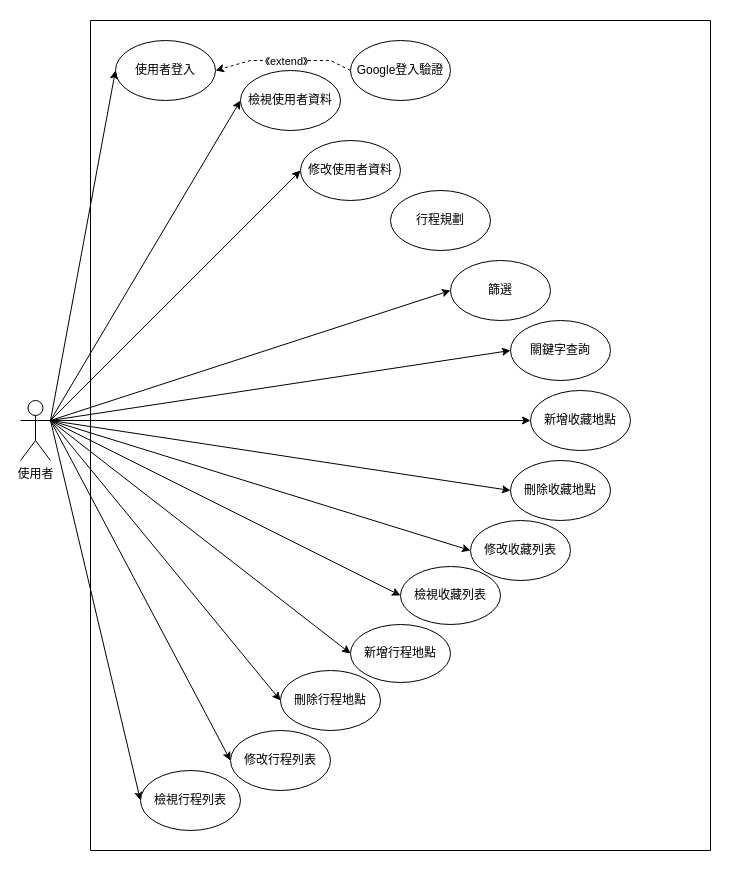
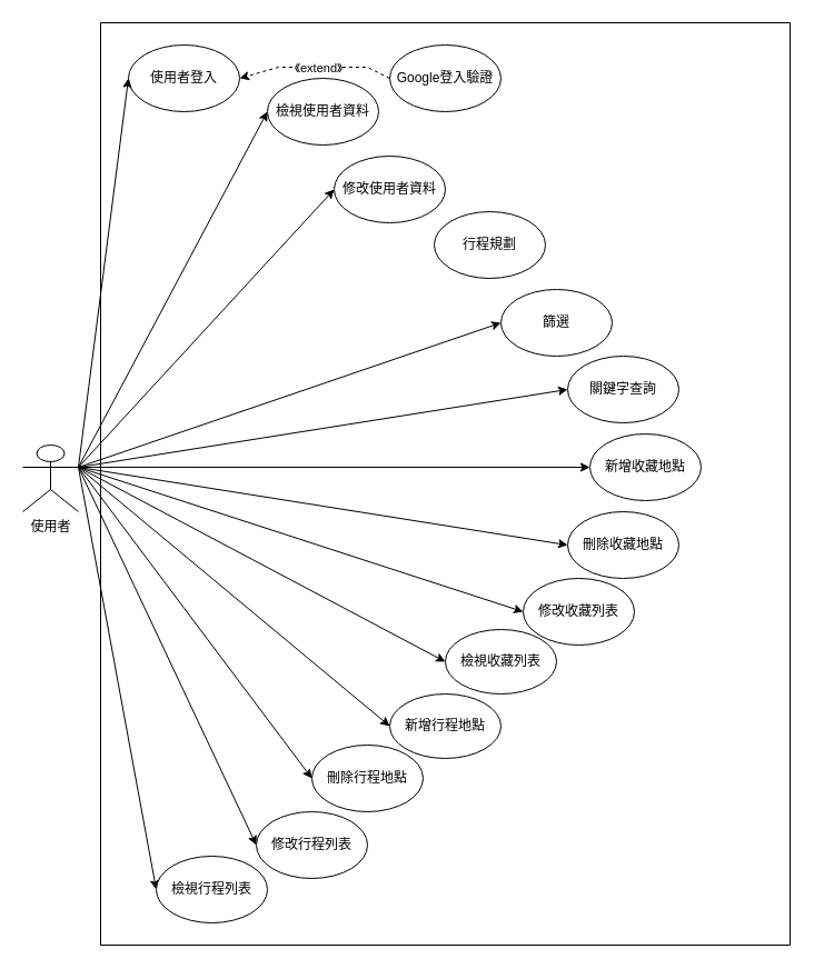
  <mxCell id="0" />
  <mxCell id="1" parent="0" />
- <mxCell id="2" value="使用者" style="shape=umlActor;verticalLabelPosition=bottom;verticalAlign=top;html=1;outlineConnect=0;" parent="1" vertex="1"><mxGeometry x="20" y="400" width="30" height="60" as="geometry" /></mxCell>
+ <mxCell id="2" value="使用者" style="shape=umlActor;verticalLabelPosition=bottom;verticalAlign=top;html=1;outlineConnect=0;" parent="1" vertex="1"><mxGeometry x="20" y="400" width="50" height="60" as="geometry" /></mxCell>
  <mxCell id="3" value="使用者登入" style="ellipse;whiteSpace=wrap;html=1;" parent="1" vertex="1"><mxGeometry x="115" y="40" width="100" height="60" as="geometry" /></mxCell>
  <mxCell id="4" value="" style="endArrow=classic;html=1;rounded=0;exitX=0;exitY=0.5;exitDx=0;exitDy=0;entryX=1;entryY=0.5;entryDx=0;entryDy=0;dashed=1;" parent="1" source="24" target="3" edge="1"><mxGeometry width="50" height="50" relative="1" as="geometry"><mxPoint x="250" y="100" as="sourcePoint" /><mxPoint x="300" y="50" as="targetPoint" /><Array as="points"><mxPoint x="330" y="60" /><mxPoint x="290" y="60" /><mxPoint x="250" y="60" /></Array></mxGeometry></mxCell>
  <mxCell id="5" value="《extend》" style="edgeLabel;html=1;align=center;verticalAlign=middle;resizable=0;points=[];" parent="4" vertex="1" connectable="0"><mxGeometry x="-0.03" relative="1" as="geometry"><mxPoint as="offset" /></mxGeometry></mxCell>
  <mxCell id="6" value="" style="endArrow=classic;html=1;rounded=0;entryX=0;entryY=0.5;entryDx=0;entryDy=0;exitX=1;exitY=0.333;exitDx=0;exitDy=0;exitPerimeter=0;" parent="1" source="2" target="3" edge="1"><mxGeometry width="50" height="50" relative="1" as="geometry"><mxPoint x="50" y="810" as="sourcePoint" /><mxPoint x="260" y="200" as="targetPoint" /></mxGeometry></mxCell>
  <mxCell id="7" value="" style="endArrow=classic;html=1;rounded=0;entryX=0;entryY=0.5;entryDx=0;entryDy=0;exitX=1;exitY=0.333;exitDx=0;exitDy=0;exitPerimeter=0;" parent="1" source="2" target="20" edge="1"><mxGeometry width="50" height="50" relative="1" as="geometry"><mxPoint x="50" y="810" as="sourcePoint" /><mxPoint x="260" y="200" as="targetPoint" /></mxGeometry></mxCell>
  <mxCell id="8" value="" style="endArrow=classic;html=1;rounded=0;entryX=0;entryY=0.5;entryDx=0;entryDy=0;exitX=1;exitY=0.333;exitDx=0;exitDy=0;exitPerimeter=0;" parent="1" source="2" target="21" edge="1"><mxGeometry width="50" height="50" relative="1" as="geometry"><mxPoint x="50" y="810" as="sourcePoint" /><mxPoint x="260" y="200" as="targetPoint" /></mxGeometry></mxCell>
  <mxCell id="9" value="" style="endArrow=classic;html=1;rounded=0;entryX=0;entryY=0.5;entryDx=0;entryDy=0;exitX=1;exitY=0.333;exitDx=0;exitDy=0;exitPerimeter=0;" parent="1" source="2" target="29" edge="1"><mxGeometry width="50" height="50" relative="1" as="geometry"><mxPoint x="50" y="810" as="sourcePoint" /><mxPoint x="260" y="630" as="targetPoint" /></mxGeometry></mxCell>
  <mxCell id="10" value="" style="endArrow=classic;html=1;rounded=0;exitX=1;exitY=0.333;exitDx=0;exitDy=0;exitPerimeter=0;entryX=0;entryY=0.5;entryDx=0;entryDy=0;" parent="1" source="2" target="30" edge="1"><mxGeometry width="50" height="50" relative="1" as="geometry"><mxPoint x="210" y="680" as="sourcePoint" /><mxPoint x="260" y="630" as="targetPoint" /></mxGeometry></mxCell>
  <mxCell id="11" value="" style="endArrow=classic;html=1;rounded=0;entryX=0;entryY=0.5;entryDx=0;entryDy=0;exitX=1;exitY=0.333;exitDx=0;exitDy=0;exitPerimeter=0;" parent="1" source="2" target="31" edge="1"><mxGeometry width="50" height="50" relative="1" as="geometry"><mxPoint x="50" y="810" as="sourcePoint" /><mxPoint x="260" y="1040" as="targetPoint" /></mxGeometry></mxCell>
  <mxCell id="12" value="" style="endArrow=classic;html=1;rounded=0;exitX=1;exitY=0.333;exitDx=0;exitDy=0;exitPerimeter=0;entryX=0;entryY=0.5;entryDx=0;entryDy=0;" parent="1" source="2" target="32" edge="1"><mxGeometry width="50" height="50" relative="1" as="geometry"><mxPoint x="210" y="1090" as="sourcePoint" /><mxPoint x="260" y="1040" as="targetPoint" /></mxGeometry></mxCell>
  <mxCell id="13" value="" style="endArrow=classic;html=1;rounded=0;entryX=0;entryY=0.5;entryDx=0;entryDy=0;exitX=1;exitY=0.333;exitDx=0;exitDy=0;exitPerimeter=0;" parent="1" source="2" target="33" edge="1"><mxGeometry width="50" height="50" relative="1" as="geometry"><mxPoint x="50" y="810" as="sourcePoint" /><mxPoint x="260" y="1040" as="targetPoint" /></mxGeometry></mxCell>
  <mxCell id="14" value="" style="endArrow=classic;html=1;rounded=0;exitX=1;exitY=0.333;exitDx=0;exitDy=0;exitPerimeter=0;entryX=0;entryY=0.5;entryDx=0;entryDy=0;" parent="1" source="2" target="22" edge="1"><mxGeometry width="50" height="50" relative="1" as="geometry"><mxPoint x="210" y="1090" as="sourcePoint" /><mxPoint x="260" y="1040" as="targetPoint" /></mxGeometry></mxCell>
  <mxCell id="15" value="" style="endArrow=classic;html=1;rounded=0;entryX=0;entryY=0.5;entryDx=0;entryDy=0;exitX=1;exitY=0.333;exitDx=0;exitDy=0;exitPerimeter=0;" parent="1" source="2" target="23" edge="1"><mxGeometry width="50" height="50" relative="1" as="geometry"><mxPoint x="50" y="810" as="sourcePoint" /><mxPoint x="260" y="1040" as="targetPoint" /></mxGeometry></mxCell>
  <mxCell id="16" value="" style="endArrow=classic;html=1;rounded=0;entryX=0;entryY=0.5;entryDx=0;entryDy=0;exitX=1;exitY=0.333;exitDx=0;exitDy=0;exitPerimeter=0;" parent="1" source="2" target="26" edge="1"><mxGeometry width="50" height="50" relative="1" as="geometry"><mxPoint x="50" y="810" as="sourcePoint" /><mxPoint x="260" y="1040" as="targetPoint" /></mxGeometry></mxCell>
  <mxCell id="17" value="" style="endArrow=classic;html=1;rounded=0;entryX=0;entryY=0.5;entryDx=0;entryDy=0;exitX=1;exitY=0.333;exitDx=0;exitDy=0;exitPerimeter=0;" parent="1" source="2" target="25" edge="1"><mxGeometry width="50" height="50" relative="1" as="geometry"><mxPoint x="50" y="810" as="sourcePoint" /><mxPoint x="420" y="1150" as="targetPoint" /></mxGeometry></mxCell>
  <mxCell id="18" value="" style="endArrow=classic;html=1;rounded=0;entryX=0;entryY=0.5;entryDx=0;entryDy=0;exitX=1;exitY=0.333;exitDx=0;exitDy=0;exitPerimeter=0;" parent="1" source="2" target="27" edge="1"><mxGeometry width="50" height="50" relative="1" as="geometry"><mxPoint x="50" y="810" as="sourcePoint" /><mxPoint x="420" y="1150" as="targetPoint" /></mxGeometry></mxCell>
  <mxCell id="19" value="" style="swimlane;startSize=0;" parent="1" vertex="1"><mxGeometry x="90" y="20" width="620" height="830" as="geometry" /></mxCell>
  <mxCell id="20" value="檢視使用者資料" style="ellipse;whiteSpace=wrap;html=1;" parent="19" vertex="1"><mxGeometry x="150" y="50" width="100" height="60" as="geometry" /></mxCell>
  <mxCell id="21" value="修改使用者資料" style="ellipse;whiteSpace=wrap;html=1;" parent="19" vertex="1"><mxGeometry x="210" y="120" width="100" height="60" as="geometry" /></mxCell>
  <mxCell id="22" value="檢視收藏列表" style="ellipse;whiteSpace=wrap;html=1;" parent="19" vertex="1"><mxGeometry x="310" y="546" width="100" height="58" as="geometry" /></mxCell>
  <mxCell id="23" value="新增行程地點" style="ellipse;whiteSpace=wrap;html=1;" parent="19" vertex="1"><mxGeometry x="260" y="604" width="100" height="58" as="geometry" /></mxCell>
  <mxCell id="24" value="&lt;div&gt;Google登入驗證&lt;/div&gt;" style="ellipse;whiteSpace=wrap;html=1;" parent="19" vertex="1"><mxGeometry x="260" y="20" width="100" height="60" as="geometry" /></mxCell>
  <mxCell id="25" value="修改行程列表" style="ellipse;whiteSpace=wrap;html=1;" parent="19" vertex="1"><mxGeometry x="140" y="710" width="100" height="60" as="geometry" /></mxCell>
  <mxCell id="26" value="刪除行程地點" style="ellipse;whiteSpace=wrap;html=1;" parent="19" vertex="1"><mxGeometry x="190" y="650" width="100" height="60" as="geometry" /></mxCell>
  <mxCell id="27" value="檢視行程列表" style="ellipse;whiteSpace=wrap;html=1;" parent="19" vertex="1"><mxGeometry x="50" y="750" width="100" height="60" as="geometry" /></mxCell>
  <mxCell id="28" value="行程規劃" style="ellipse;whiteSpace=wrap;html=1;" parent="19" vertex="1"><mxGeometry x="300" y="170" width="100" height="60" as="geometry" /></mxCell>
  <mxCell id="29" value="篩選" style="ellipse;whiteSpace=wrap;html=1;" parent="19" vertex="1"><mxGeometry x="360" y="240" width="100" height="60" as="geometry" /></mxCell>
  <mxCell id="30" value="關鍵字查詢" style="ellipse;whiteSpace=wrap;html=1;" parent="19" vertex="1"><mxGeometry x="420" y="300" width="100" height="60" as="geometry" /></mxCell>
  <mxCell id="31" value="新增收藏地點" style="ellipse;whiteSpace=wrap;html=1;" parent="19" vertex="1"><mxGeometry x="440" y="370" width="100" height="60" as="geometry" /></mxCell>
  <mxCell id="32" value="刪除收藏地點" style="ellipse;whiteSpace=wrap;html=1;" parent="19" vertex="1"><mxGeometry x="420" y="440" width="100" height="60" as="geometry" /></mxCell>
  <mxCell id="33" value="修改收藏列表" style="ellipse;whiteSpace=wrap;html=1;" parent="19" vertex="1"><mxGeometry x="380" y="500" width="100" height="60" as="geometry" /></mxCell>
